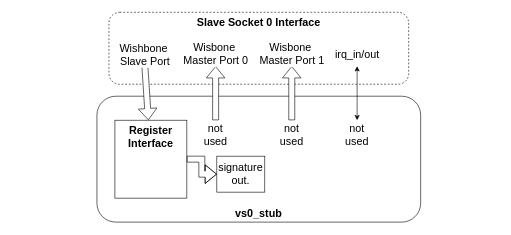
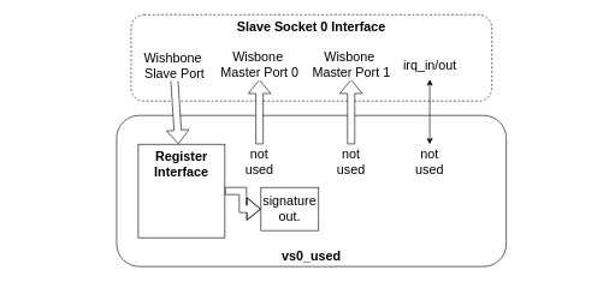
  <mxCell id="0" />
  <mxCell id="1" parent="0" />
  <mxCell id="2" value="" style="rounded=0;whiteSpace=wrap;html=1;fillColor=default;strokeColor=none;" parent="1" vertex="1"><mxGeometry x="20" y="120" width="810" height="60" as="geometry" /></mxCell>
- <mxCell id="3" value="vs0_stub" style="rounded=1;whiteSpace=wrap;html=1;fontSize=18;fontStyle=1;verticalAlign=bottom;" parent="1" vertex="1"><mxGeometry x="161" y="160" width="540" height="210" as="geometry" /></mxCell>
+ <mxCell id="3" value="vs0_used" style="rounded=1;whiteSpace=wrap;html=1;fontSize=18;fontStyle=1;verticalAlign=bottom;" parent="1" vertex="1"><mxGeometry x="161" y="160" width="540" height="210" as="geometry" /></mxCell>
  <mxCell id="4" value="&lt;b&gt;Slave Socket 0 Interface&lt;/b&gt;" style="rounded=1;whiteSpace=wrap;html=1;fontSize=18;dashed=1;verticalAlign=top;" parent="1" vertex="1"><mxGeometry x="181" y="20" width="500" height="120" as="geometry" /></mxCell>
  <mxCell id="5" value="&lt;div style=&quot;font-size: 18px;&quot;&gt;Register&lt;/div&gt;&lt;div style=&quot;font-size: 18px;&quot;&gt;Interface&lt;/div&gt;" style="rounded=0;whiteSpace=wrap;html=1;fontSize=18;fontStyle=1;verticalAlign=top;" parent="1" vertex="1"><mxGeometry x="191" y="200" width="120" height="130" as="geometry" /></mxCell>
  <mxCell id="6" value="Wishbone&amp;nbsp;&lt;div&gt;Slave Port&lt;/div&gt;" style="shape=flexArrow;endArrow=classic;html=1;rounded=0;fontSize=18;fillColor=default;" parent="1" target="5" edge="1"><mxGeometry x="-1" y="-20" width="50" height="50" relative="1" as="geometry"><mxPoint x="241" y="110" as="sourcePoint" /><mxPoint x="271" y="10" as="targetPoint" /><mxPoint x="20" y="-20" as="offset" /></mxGeometry></mxCell>
  <mxCell id="7" value="&lt;font style=&quot;font-size: 18px;&quot;&gt;Wisbone&amp;nbsp;&lt;/font&gt;&lt;div&gt;&lt;font style=&quot;font-size: 18px;&quot;&gt;Master Port 0&lt;/font&gt;&lt;/div&gt;" style="shape=flexArrow;endArrow=classic;html=1;rounded=0;fillColor=default;" parent="1" edge="1"><mxGeometry x="1" y="20" width="50" height="50" relative="1" as="geometry"><mxPoint x="359" y="200" as="sourcePoint" /><mxPoint x="359" y="110" as="targetPoint" /><mxPoint x="20" y="-20" as="offset" /></mxGeometry></mxCell>
  <mxCell id="8" value="not used" style="text;html=1;align=center;verticalAlign=middle;whiteSpace=wrap;rounded=0;fontSize=18;" parent="1" vertex="1"><mxGeometry x="329" y="210" width="60" height="30" as="geometry" /></mxCell>
  <mxCell id="9" value="&lt;font style=&quot;font-size: 18px;&quot;&gt;irq_in/out&lt;/font&gt;" style="endArrow=classic;startArrow=classic;html=1;rounded=0;" parent="1" edge="1"><mxGeometry x="1" y="20" width="50" height="50" relative="1" as="geometry"><mxPoint x="595" y="200" as="sourcePoint" /><mxPoint x="595" y="110" as="targetPoint" /><mxPoint x="20" y="-20" as="offset" /></mxGeometry></mxCell>
  <mxCell id="10" value="not used" style="text;html=1;align=center;verticalAlign=middle;whiteSpace=wrap;rounded=0;fontSize=18;" parent="1" vertex="1"><mxGeometry x="565" y="210" width="60" height="30" as="geometry" /></mxCell>
  <mxCell id="11" value="signature&lt;div style=&quot;font-size: 18px;&quot;&gt;out.&lt;/div&gt;" style="rounded=0;whiteSpace=wrap;html=1;fontSize=18;" parent="1" vertex="1"><mxGeometry x="361" y="260" width="80" height="60" as="geometry" /></mxCell>
  <mxCell id="12" value="" style="shape=flexArrow;endArrow=classic;html=1;rounded=0;edgeStyle=orthogonalEdgeStyle;" parent="1" source="5" target="11" edge="1"><mxGeometry width="50" height="50" relative="1" as="geometry"><mxPoint x="401" y="470" as="sourcePoint" /><mxPoint x="451" y="420" as="targetPoint" /></mxGeometry></mxCell>
  <mxCell id="13" value="&lt;font style=&quot;font-size: 18px;&quot;&gt;Wisbone&amp;nbsp;&lt;/font&gt;&lt;div&gt;&lt;font style=&quot;font-size: 18px;&quot;&gt;Master Port 1&lt;/font&gt;&lt;/div&gt;" style="shape=flexArrow;endArrow=classic;html=1;rounded=0;fillColor=default;" edge="1" parent="1"><mxGeometry x="1" y="20" width="50" height="50" relative="1" as="geometry"><mxPoint x="486" y="200" as="sourcePoint" /><mxPoint x="486" y="110" as="targetPoint" /><mxPoint x="20" y="-20" as="offset" /></mxGeometry></mxCell>
  <mxCell id="14" value="not used" style="text;html=1;align=center;verticalAlign=middle;whiteSpace=wrap;rounded=0;fontSize=18;" vertex="1" parent="1"><mxGeometry x="456" y="210" width="60" height="30" as="geometry" /></mxCell>
